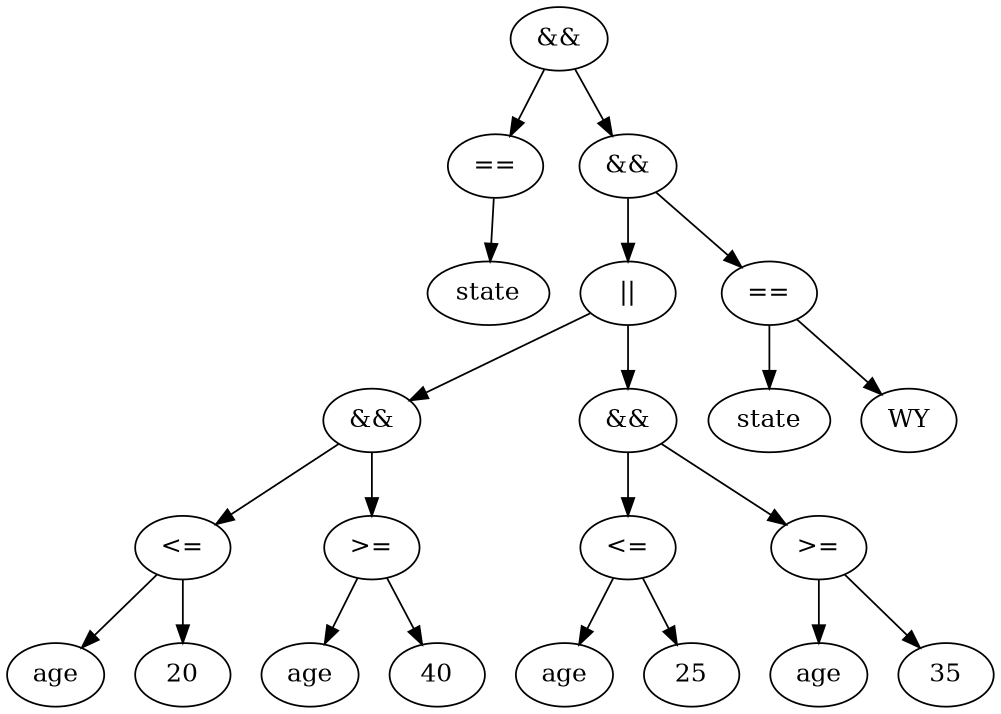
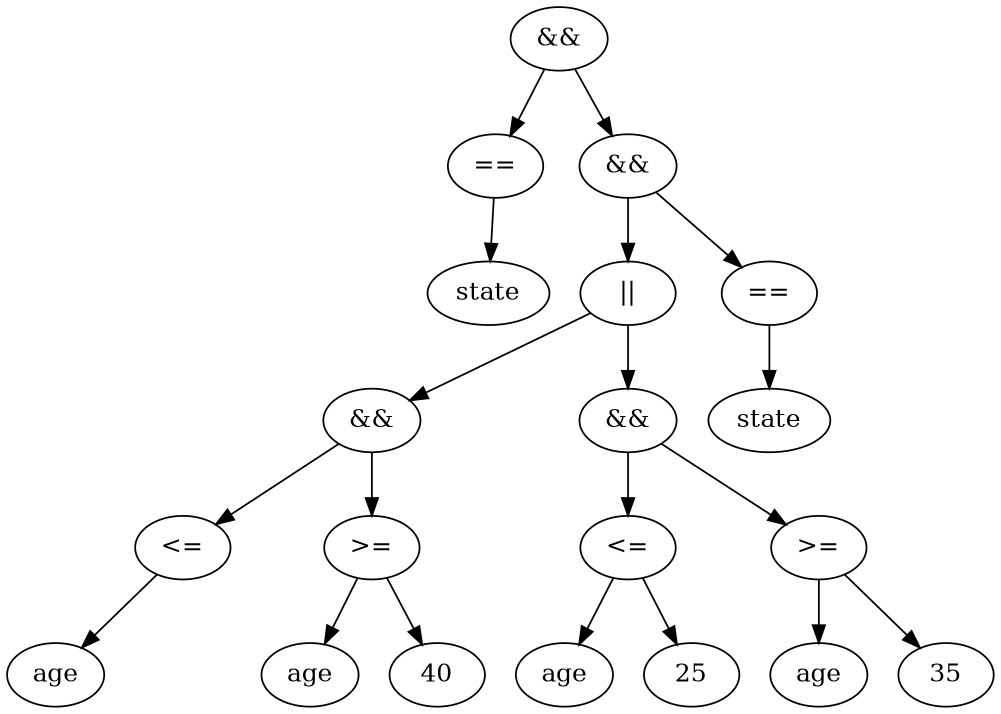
  digraph {
    n1 [label="&&"]
    n2 [label="<="]
    n3 [label=">="]
    n4 [label=age]
-   n5 [label=20]
    n6 [label=age]
    n7 [label=40]
    n8 [label="||"]
    n9 [label="&&"]
    n10 [label="<="]
    n11 [label=">="]
    n12 [label=age]
    n13 [label=25]
    n14 [label=age]
    n15 [label=35]
    n16 [label="=="]
    n17 [label=state]
    n18 [label="&&"]
    n19 [label="&&"]
    n20 [label="=="]
    n21 [label=state]
-   n22 [label=WY]
    n1 -> n2
    n1 -> n3
    n2 -> n4
-   n2 -> n5
    n3 -> n6
    n3 -> n7
    n8 -> n1
    n8 -> n9
    n9 -> n10
    n9 -> n11
    n10 -> n12
    n10 -> n13
    n11 -> n14
    n11 -> n15
    n16 -> n17
    n18 -> n16
    n18 -> n19
    n19 -> n8
    n19 -> n20
    n20 -> n21
-   n20 -> n22
  }
